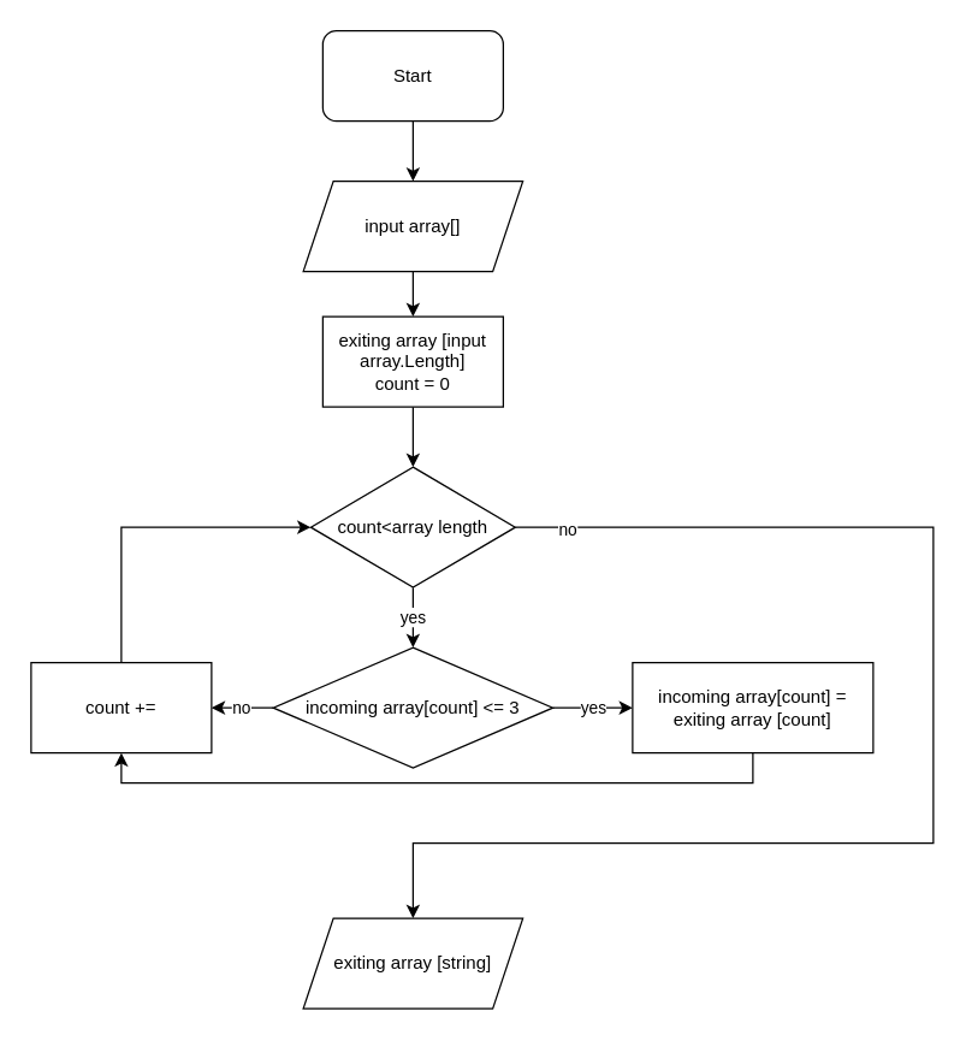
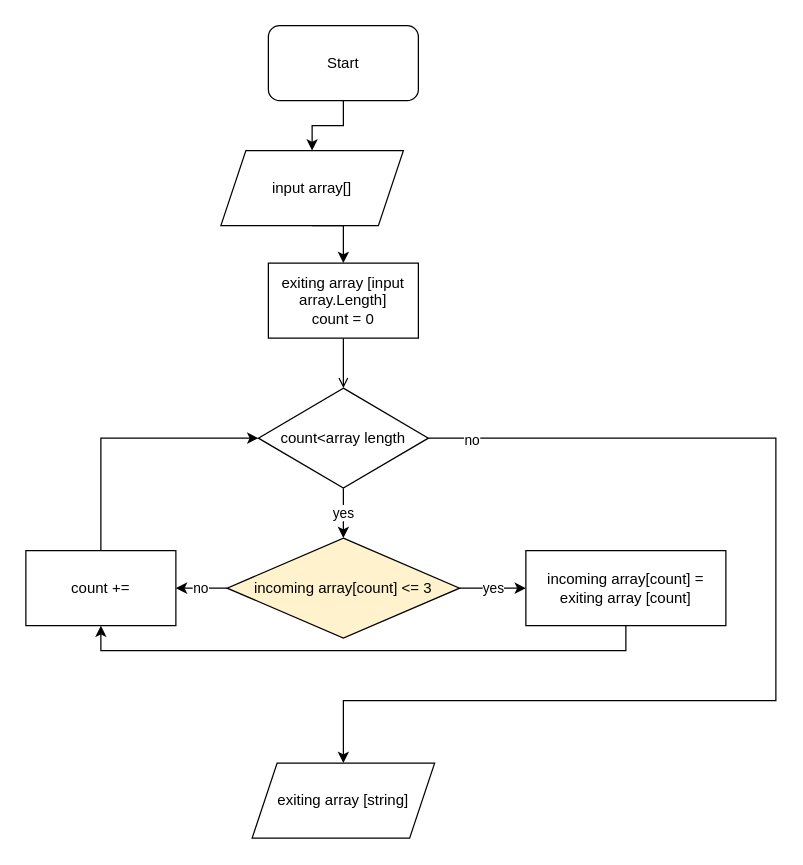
  <mxCell id="0" />
  <mxCell id="1" parent="0" />
  <mxCell id="2" style="edgeStyle=orthogonalEdgeStyle;rounded=0;orthogonalLoop=1;jettySize=auto;html=1;exitX=0.5;exitY=1;exitDx=0;exitDy=0;entryX=0.5;entryY=0;entryDx=0;entryDy=0;" parent="1" source="3" target="5" edge="1"><mxGeometry relative="1" as="geometry" /></mxCell>
  <mxCell id="3" value="Start" style="rounded=1;whiteSpace=wrap;html=1;" parent="1" vertex="1"><mxGeometry x="214" y="20" width="120" height="60" as="geometry" /></mxCell>
  <mxCell id="4" style="edgeStyle=orthogonalEdgeStyle;rounded=0;orthogonalLoop=1;jettySize=auto;html=1;exitX=0.5;exitY=1;exitDx=0;exitDy=0;entryX=0.5;entryY=0;entryDx=0;entryDy=0;" parent="1" source="5" target="7" edge="1"><mxGeometry relative="1" as="geometry" /></mxCell>
- <mxCell id="5" value="input array[]" style="shape=parallelogram;perimeter=parallelogramPerimeter;whiteSpace=wrap;html=1;fixedSize=1;" parent="1" vertex="1"><mxGeometry x="201" y="120" width="146" height="60" as="geometry" /></mxCell>
- <mxCell id="6" style="edgeStyle=orthogonalEdgeStyle;rounded=0;orthogonalLoop=1;jettySize=auto;html=1;exitX=0.5;exitY=1;exitDx=0;exitDy=0;entryX=0.5;entryY=0;entryDx=0;entryDy=0;" parent="1" source="7" target="11" edge="1"><mxGeometry relative="1" as="geometry" /></mxCell>
+ <mxCell id="5" value="input array[]" style="shape=parallelogram;perimeter=parallelogramPerimeter;whiteSpace=wrap;html=1;fixedSize=1;" parent="1" vertex="1"><mxGeometry x="176" y="120" width="146" height="60" as="geometry" /></mxCell>
+ <mxCell id="6" style="edgeStyle=orthogonalEdgeStyle;rounded=0;orthogonalLoop=1;jettySize=auto;html=1;exitX=0.5;exitY=1;exitDx=0;exitDy=0;entryX=0.5;entryY=0;entryDx=0;entryDy=0;endArrow=open;" parent="1" source="7" target="11" edge="1"><mxGeometry relative="1" as="geometry" /></mxCell>
  <mxCell id="7" value="exiting array [input array.Length]&lt;br&gt;count = 0" style="rounded=0;whiteSpace=wrap;html=1;" parent="1" vertex="1"><mxGeometry x="214" y="210" width="120" height="60" as="geometry" /></mxCell>
  <mxCell id="8" value="yes" style="edgeStyle=orthogonalEdgeStyle;rounded=0;orthogonalLoop=1;jettySize=auto;html=1;exitX=0.5;exitY=1;exitDx=0;exitDy=0;entryX=0.5;entryY=0;entryDx=0;entryDy=0;" parent="1" source="11" target="14" edge="1"><mxGeometry relative="1" as="geometry" /></mxCell>
  <mxCell id="9" style="edgeStyle=orthogonalEdgeStyle;rounded=0;orthogonalLoop=1;jettySize=auto;html=1;exitX=1;exitY=0.5;exitDx=0;exitDy=0;entryX=0.5;entryY=0;entryDx=0;entryDy=0;" parent="1" source="11" target="19" edge="1"><mxGeometry relative="1" as="geometry"><Array as="points"><mxPoint x="620" y="350" /><mxPoint x="620" y="560" /><mxPoint x="274" y="560" /></Array></mxGeometry></mxCell>
  <mxCell id="10" value="no" style="edgeLabel;html=1;align=center;verticalAlign=middle;resizable=0;points=[];" parent="9" vertex="1" connectable="0"><mxGeometry x="-0.923" y="-1" relative="1" as="geometry"><mxPoint as="offset" /></mxGeometry></mxCell>
  <mxCell id="11" value="count&amp;lt;array length" style="rhombus;whiteSpace=wrap;html=1;" parent="1" vertex="1"><mxGeometry x="206" y="310" width="136" height="80" as="geometry" /></mxCell>
  <mxCell id="12" value="yes" style="edgeStyle=orthogonalEdgeStyle;rounded=0;orthogonalLoop=1;jettySize=auto;html=1;exitX=1;exitY=0.5;exitDx=0;exitDy=0;entryX=0;entryY=0.5;entryDx=0;entryDy=0;" parent="1" source="14" target="16" edge="1"><mxGeometry relative="1" as="geometry" /></mxCell>
  <mxCell id="13" value="no" style="edgeStyle=orthogonalEdgeStyle;rounded=0;orthogonalLoop=1;jettySize=auto;html=1;exitX=0;exitY=0.5;exitDx=0;exitDy=0;entryX=1;entryY=0.5;entryDx=0;entryDy=0;" parent="1" source="14" target="18" edge="1"><mxGeometry relative="1" as="geometry" /></mxCell>
- <mxCell id="14" value="incoming array[count] &amp;lt;= 3" style="rhombus;whiteSpace=wrap;html=1;" parent="1" vertex="1"><mxGeometry x="181" y="430" width="186" height="80" as="geometry" /></mxCell>
+ <mxCell id="14" value="incoming array[count] &amp;lt;= 3" style="rhombus;whiteSpace=wrap;html=1;fillColor=#fff2cc;" parent="1" vertex="1"><mxGeometry x="181" y="430" width="186" height="80" as="geometry" /></mxCell>
  <mxCell id="15" style="edgeStyle=orthogonalEdgeStyle;rounded=0;orthogonalLoop=1;jettySize=auto;html=1;exitX=0.5;exitY=1;exitDx=0;exitDy=0;entryX=0.5;entryY=1;entryDx=0;entryDy=0;" parent="1" source="16" target="18" edge="1"><mxGeometry relative="1" as="geometry" /></mxCell>
  <mxCell id="16" value="incoming array[count] = exiting array [count]" style="rounded=0;whiteSpace=wrap;html=1;" parent="1" vertex="1"><mxGeometry x="420" y="440" width="160" height="60" as="geometry" /></mxCell>
  <mxCell id="17" style="edgeStyle=orthogonalEdgeStyle;rounded=0;orthogonalLoop=1;jettySize=auto;html=1;exitX=0.5;exitY=0;exitDx=0;exitDy=0;entryX=0;entryY=0.5;entryDx=0;entryDy=0;" parent="1" source="18" target="11" edge="1"><mxGeometry relative="1" as="geometry" /></mxCell>
  <mxCell id="18" value="count +=" style="rounded=0;whiteSpace=wrap;html=1;" parent="1" vertex="1"><mxGeometry x="20" y="440" width="120" height="60" as="geometry" /></mxCell>
  <mxCell id="19" value="exiting array [string]" style="shape=parallelogram;perimeter=parallelogramPerimeter;whiteSpace=wrap;html=1;fixedSize=1;" parent="1" vertex="1"><mxGeometry x="201" y="610" width="146" height="60" as="geometry" /></mxCell>
